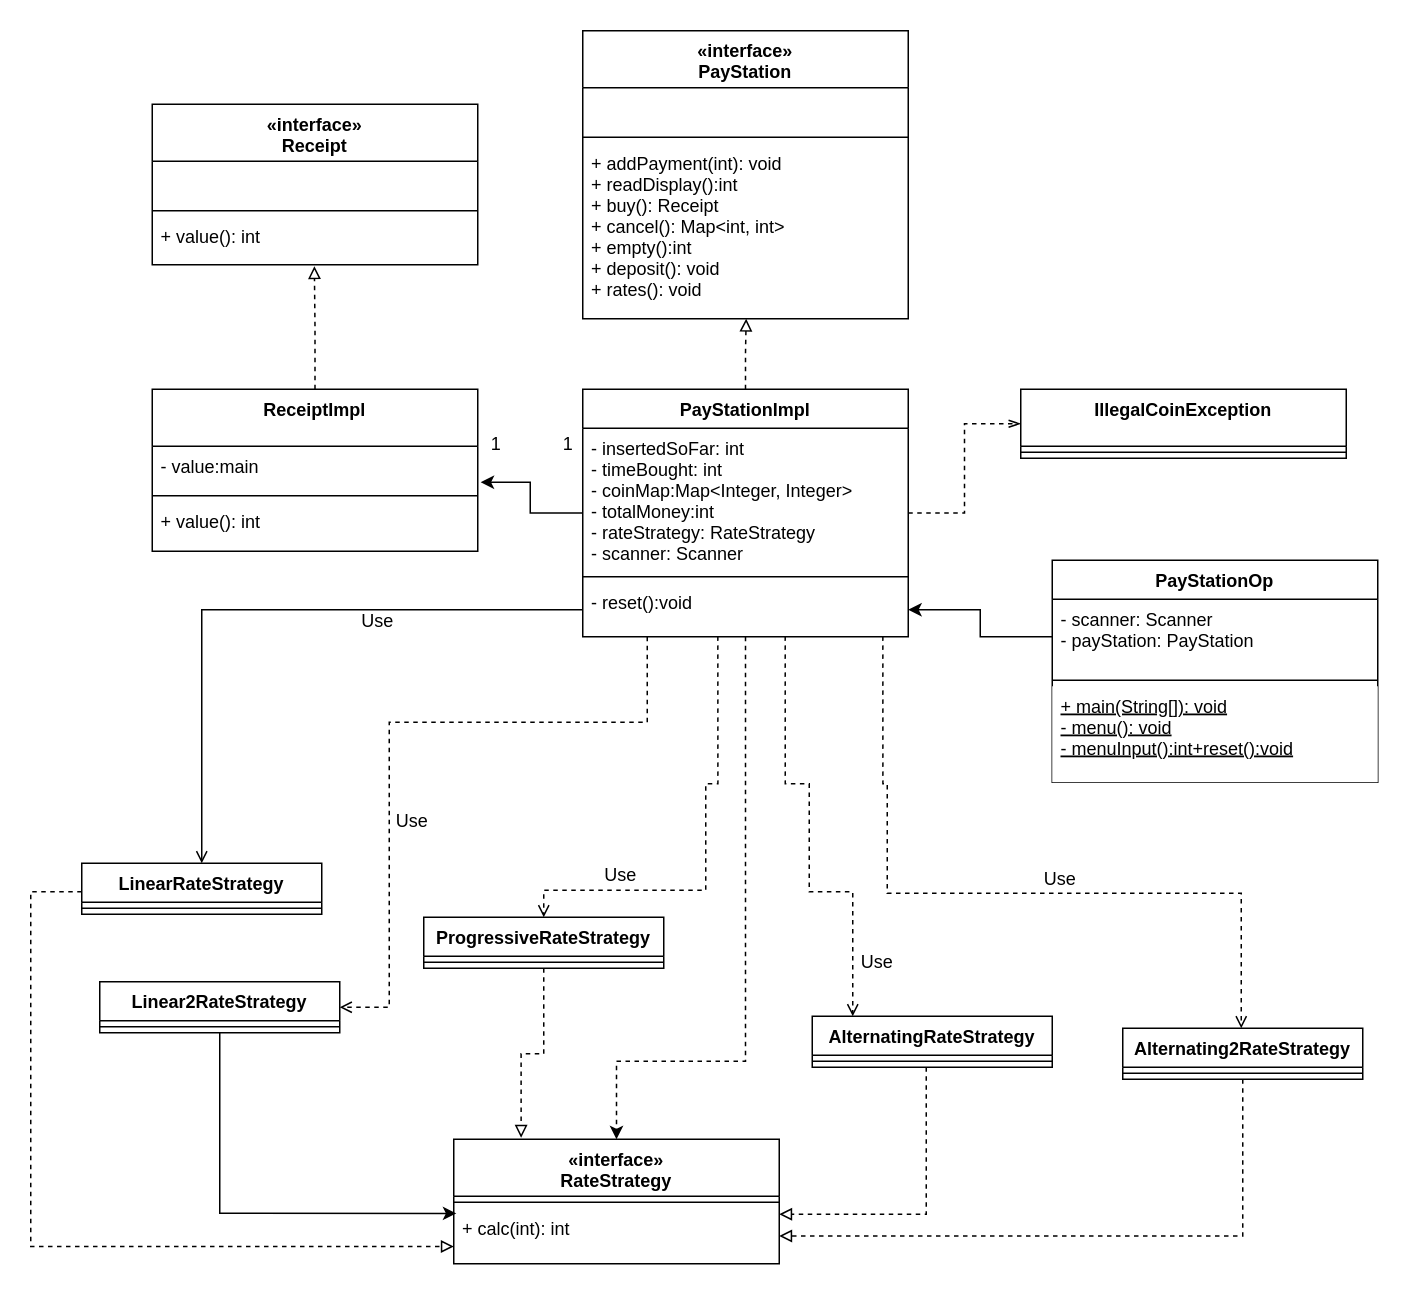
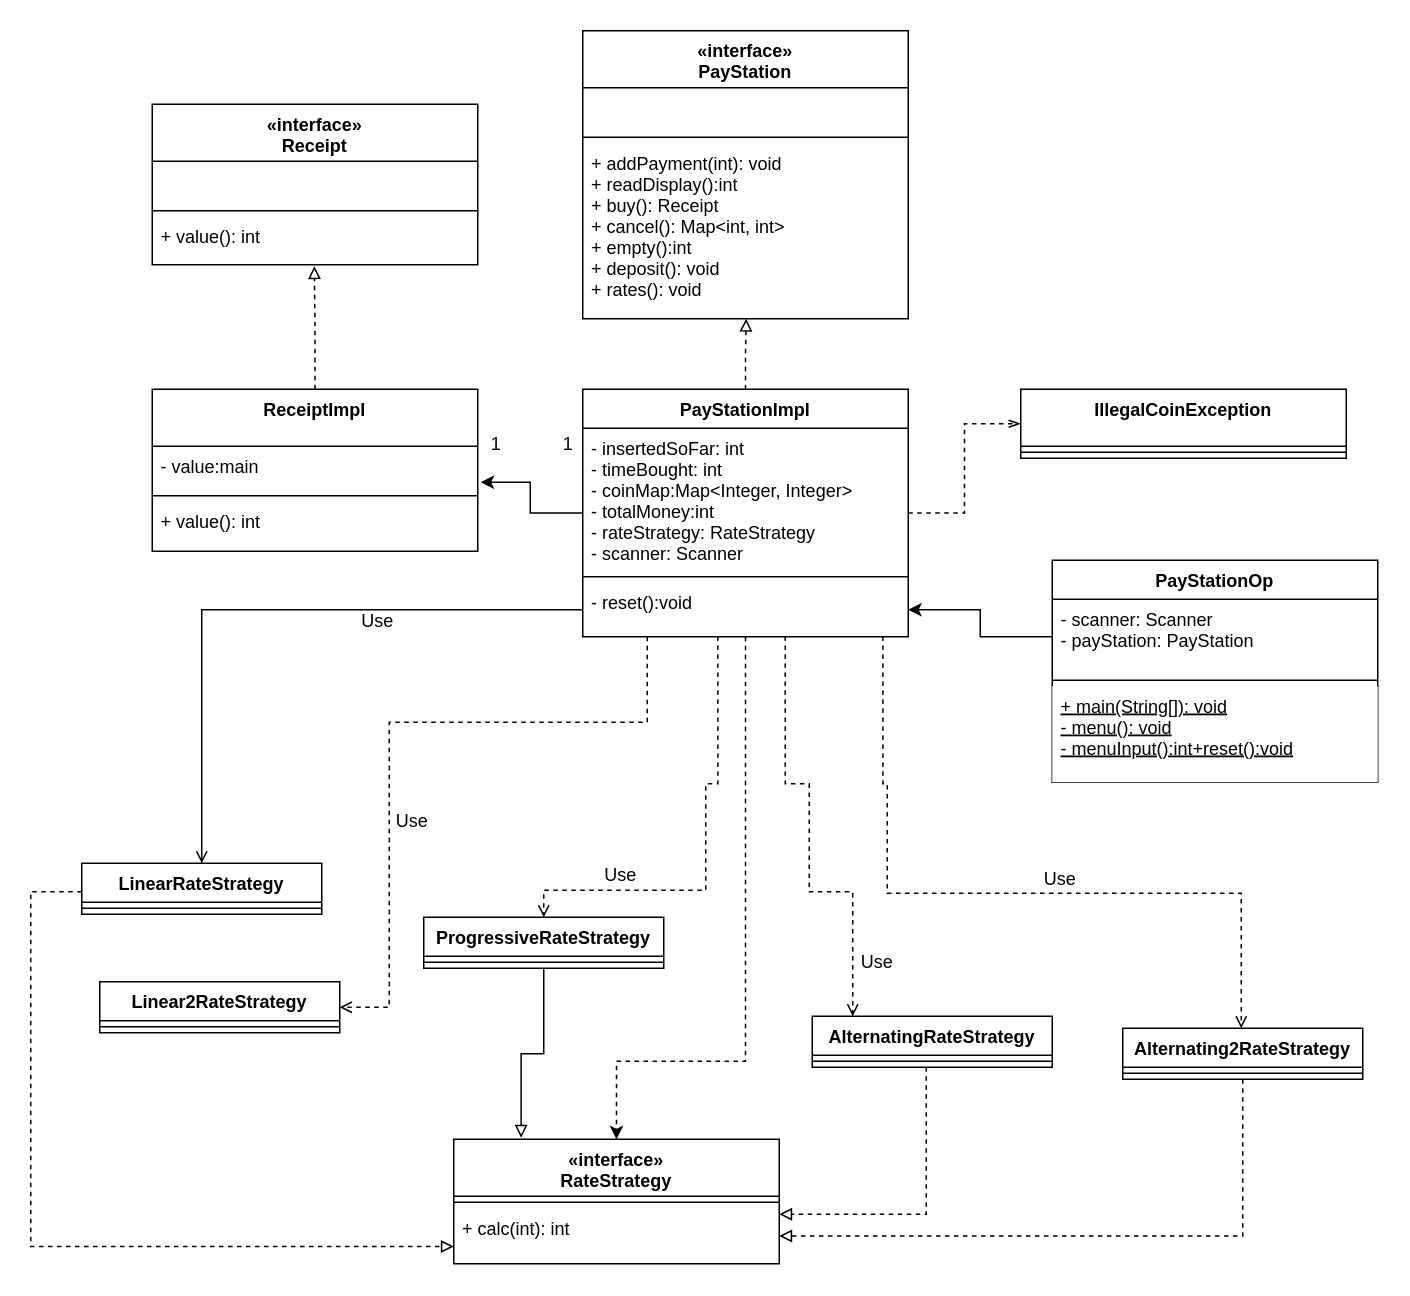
  <mxCell id="0" />
  <mxCell id="1" parent="0" />
  <mxCell id="2" value="«interface»&#10;PayStation" style="swimlane;fontStyle=1;align=center;verticalAlign=top;childLayout=stackLayout;horizontal=1;startSize=38;horizontalStack=0;resizeParent=1;resizeParentMax=0;resizeLast=0;collapsible=1;marginBottom=0;hachureGap=4;" parent="1" vertex="1"><mxGeometry x="388" y="20" width="217" height="192" as="geometry" /></mxCell>
  <mxCell id="3" value=" &#10;" style="text;strokeColor=none;fillColor=none;align=left;verticalAlign=top;spacingLeft=4;spacingRight=4;overflow=hidden;rotatable=0;points=[[0,0.5],[1,0.5]];portConstraint=eastwest;hachureGap=4;" parent="2" vertex="1"><mxGeometry y="38" width="217" height="29" as="geometry" /></mxCell>
  <mxCell id="4" value="" style="line;strokeWidth=1;fillColor=none;align=left;verticalAlign=middle;spacingTop=-1;spacingLeft=3;spacingRight=3;rotatable=0;labelPosition=right;points=[];portConstraint=eastwest;hachureGap=4;" parent="2" vertex="1"><mxGeometry y="67" width="217" height="8" as="geometry" /></mxCell>
  <mxCell id="5" value="+ addPayment(int): void&#10;+ readDisplay():int&#10;+ buy(): Receipt&#10;+ cancel(): Map&lt;int, int&gt;&#10;+ empty():int&#10;+ deposit(): void&#10;+ rates(): void&#10;" style="text;strokeColor=none;fillColor=none;align=left;verticalAlign=top;spacingLeft=4;spacingRight=4;overflow=hidden;rotatable=0;points=[[0,0.5],[1,0.5]];portConstraint=eastwest;hachureGap=4;" parent="2" vertex="1"><mxGeometry y="75" width="217" height="117" as="geometry" /></mxCell>
  <mxCell id="6" style="edgeStyle=orthogonalEdgeStyle;rounded=0;orthogonalLoop=1;jettySize=auto;html=1;entryX=0.5;entryY=0;entryDx=0;entryDy=0;dashed=1;" edge="1" parent="1" source="8" target="28"><mxGeometry relative="1" as="geometry"><Array as="points"><mxPoint x="497" y="707" /><mxPoint x="411" y="707" /></Array></mxGeometry></mxCell>
  <mxCell id="7" style="edgeStyle=orthogonalEdgeStyle;rounded=0;orthogonalLoop=1;jettySize=auto;html=1;entryX=0;entryY=0.5;entryDx=0;entryDy=0;dashed=1;endArrow=openThin;endFill=0;" edge="1" parent="1" source="8" target="20"><mxGeometry relative="1" as="geometry" /></mxCell>
  <mxCell id="8" value="PayStationImpl" style="swimlane;fontStyle=1;align=center;verticalAlign=top;childLayout=stackLayout;horizontal=1;startSize=26;horizontalStack=0;resizeParent=1;resizeParentMax=0;resizeLast=0;collapsible=1;marginBottom=0;hachureGap=4;" parent="1" vertex="1"><mxGeometry x="388" y="259" width="217" height="165" as="geometry" /></mxCell>
  <mxCell id="9" value="- insertedSoFar: int&#10;- timeBought: int&#10;- coinMap:Map&lt;Integer, Integer&gt;&#10;- totalMoney:int&#10;- rateStrategy: RateStrategy&#10;- scanner: Scanner" style="text;strokeColor=none;fillColor=none;align=left;verticalAlign=top;spacingLeft=4;spacingRight=4;overflow=hidden;rotatable=0;points=[[0,0.5],[1,0.5]];portConstraint=eastwest;hachureGap=4;" parent="8" vertex="1"><mxGeometry y="26" width="217" height="95" as="geometry" /></mxCell>
  <mxCell id="10" value="" style="line;strokeWidth=1;fillColor=none;align=left;verticalAlign=middle;spacingTop=-1;spacingLeft=3;spacingRight=3;rotatable=0;labelPosition=right;points=[];portConstraint=eastwest;hachureGap=4;" parent="8" vertex="1"><mxGeometry y="121" width="217" height="8" as="geometry" /></mxCell>
  <mxCell id="11" value="- reset():void&#10;" style="text;strokeColor=none;fillColor=none;align=left;verticalAlign=top;spacingLeft=4;spacingRight=4;overflow=hidden;rotatable=0;points=[[0,0.5],[1,0.5]];portConstraint=eastwest;hachureGap=4;" parent="8" vertex="1"><mxGeometry y="129" width="217" height="36" as="geometry" /></mxCell>
  <mxCell id="12" value="«interface»&#10;Receipt" style="swimlane;fontStyle=1;align=center;verticalAlign=top;childLayout=stackLayout;horizontal=1;startSize=38;horizontalStack=0;resizeParent=1;resizeParentMax=0;resizeLast=0;collapsible=1;marginBottom=0;hachureGap=4;" parent="1" vertex="1"><mxGeometry x="101" y="69" width="217" height="107" as="geometry" /></mxCell>
  <mxCell id="13" value=" &#10;" style="text;strokeColor=none;fillColor=none;align=left;verticalAlign=top;spacingLeft=4;spacingRight=4;overflow=hidden;rotatable=0;points=[[0,0.5],[1,0.5]];portConstraint=eastwest;hachureGap=4;" parent="12" vertex="1"><mxGeometry y="38" width="217" height="29" as="geometry" /></mxCell>
  <mxCell id="14" value="" style="line;strokeWidth=1;fillColor=none;align=left;verticalAlign=middle;spacingTop=-1;spacingLeft=3;spacingRight=3;rotatable=0;labelPosition=right;points=[];portConstraint=eastwest;hachureGap=4;" parent="12" vertex="1"><mxGeometry y="67" width="217" height="8" as="geometry" /></mxCell>
  <mxCell id="15" value="+ value(): int" style="text;strokeColor=none;fillColor=none;align=left;verticalAlign=top;spacingLeft=4;spacingRight=4;overflow=hidden;rotatable=0;points=[[0,0.5],[1,0.5]];portConstraint=eastwest;hachureGap=4;" parent="12" vertex="1"><mxGeometry y="75" width="217" height="32" as="geometry" /></mxCell>
  <mxCell id="16" value="ReceiptImpl" style="swimlane;fontStyle=1;align=center;verticalAlign=top;childLayout=stackLayout;horizontal=1;startSize=38;horizontalStack=0;resizeParent=1;resizeParentMax=0;resizeLast=0;collapsible=1;marginBottom=0;hachureGap=4;" parent="1" vertex="1"><mxGeometry x="101" y="259" width="217" height="108" as="geometry" /></mxCell>
  <mxCell id="17" value="- value:main" style="text;strokeColor=none;fillColor=none;align=left;verticalAlign=top;spacingLeft=4;spacingRight=4;overflow=hidden;rotatable=0;points=[[0,0.5],[1,0.5]];portConstraint=eastwest;hachureGap=4;" parent="16" vertex="1"><mxGeometry y="38" width="217" height="29" as="geometry" /></mxCell>
  <mxCell id="18" value="" style="line;strokeWidth=1;fillColor=none;align=left;verticalAlign=middle;spacingTop=-1;spacingLeft=3;spacingRight=3;rotatable=0;labelPosition=right;points=[];portConstraint=eastwest;hachureGap=4;" parent="16" vertex="1"><mxGeometry y="67" width="217" height="8" as="geometry" /></mxCell>
  <mxCell id="19" value="+ value(): int" style="text;strokeColor=none;fillColor=none;align=left;verticalAlign=top;spacingLeft=4;spacingRight=4;overflow=hidden;rotatable=0;points=[[0,0.5],[1,0.5]];portConstraint=eastwest;hachureGap=4;" parent="16" vertex="1"><mxGeometry y="75" width="217" height="33" as="geometry" /></mxCell>
  <mxCell id="20" value="IllegalCoinException" style="swimlane;fontStyle=1;align=center;verticalAlign=top;childLayout=stackLayout;horizontal=1;startSize=38;horizontalStack=0;resizeParent=1;resizeParentMax=0;resizeLast=0;collapsible=1;marginBottom=0;hachureGap=4;" parent="1" vertex="1"><mxGeometry x="680" y="259" width="217" height="46" as="geometry" /></mxCell>
  <mxCell id="21" value="" style="line;strokeWidth=1;fillColor=none;align=left;verticalAlign=middle;spacingTop=-1;spacingLeft=3;spacingRight=3;rotatable=0;labelPosition=right;points=[];portConstraint=eastwest;hachureGap=4;" parent="20" vertex="1"><mxGeometry y="38" width="217" height="8" as="geometry" /></mxCell>
  <mxCell id="22" value="1" style="text;html=1;align=center;verticalAlign=middle;resizable=0;points=[];autosize=1;strokeColor=none;fillColor=none;hachureGap=4;" parent="1" vertex="1"><mxGeometry x="321" y="287" width="17" height="18" as="geometry" /></mxCell>
  <mxCell id="23" value="1" style="text;html=1;align=center;verticalAlign=middle;resizable=0;points=[];autosize=1;strokeColor=none;fillColor=none;hachureGap=4;" parent="1" vertex="1"><mxGeometry x="369" y="287" width="17" height="18" as="geometry" /></mxCell>
  <mxCell id="24" value="PayStationOp" style="swimlane;fontStyle=1;align=center;verticalAlign=top;childLayout=stackLayout;horizontal=1;startSize=26;horizontalStack=0;resizeParent=1;resizeParentMax=0;resizeLast=0;collapsible=1;marginBottom=0;hachureGap=4;" parent="1" vertex="1"><mxGeometry x="701" y="373" width="217" height="148" as="geometry" /></mxCell>
  <mxCell id="25" value="- scanner: Scanner&#10;- payStation: PayStation" style="text;strokeColor=none;fillColor=none;align=left;verticalAlign=top;spacingLeft=4;spacingRight=4;overflow=hidden;rotatable=0;points=[[0,0.5],[1,0.5]];portConstraint=eastwest;hachureGap=4;" parent="24" vertex="1"><mxGeometry y="26" width="217" height="50" as="geometry" /></mxCell>
  <mxCell id="26" value="" style="line;strokeWidth=1;fillColor=none;align=left;verticalAlign=middle;spacingTop=-1;spacingLeft=3;spacingRight=3;rotatable=0;labelPosition=right;points=[];portConstraint=eastwest;hachureGap=4;" parent="24" vertex="1"><mxGeometry y="76" width="217" height="8" as="geometry" /></mxCell>
  <mxCell id="27" value="+ main(String[]): void&#10;- menu(): void&#10;- menuInput():int+reset():void" style="text;strokeColor=none;fillColor=default;align=left;verticalAlign=top;spacingLeft=4;spacingRight=4;overflow=hidden;rotatable=0;points=[[0,0.5],[1,0.5]];portConstraint=eastwest;hachureGap=4;fontStyle=4" parent="24" vertex="1"><mxGeometry y="84" width="217" height="64" as="geometry" /></mxCell>
  <mxCell id="28" value="«interface»&#10;RateStrategy" style="swimlane;fontStyle=1;align=center;verticalAlign=top;childLayout=stackLayout;horizontal=1;startSize=38;horizontalStack=0;resizeParent=1;resizeParentMax=0;resizeLast=0;collapsible=1;marginBottom=0;hachureGap=4;" parent="1" vertex="1"><mxGeometry x="302" y="759" width="217" height="83" as="geometry" /></mxCell>
  <mxCell id="29" value="" style="line;strokeWidth=1;fillColor=none;align=left;verticalAlign=middle;spacingTop=-1;spacingLeft=3;spacingRight=3;rotatable=0;labelPosition=right;points=[];portConstraint=eastwest;hachureGap=4;" parent="28" vertex="1"><mxGeometry y="38" width="217" height="8" as="geometry" /></mxCell>
  <mxCell id="30" value="+ calc(int): int" style="text;strokeColor=none;fillColor=none;align=left;verticalAlign=top;spacingLeft=4;spacingRight=4;overflow=hidden;rotatable=0;points=[[0,0.5],[1,0.5]];portConstraint=eastwest;hachureGap=4;" parent="28" vertex="1"><mxGeometry y="46" width="217" height="37" as="geometry" /></mxCell>
  <mxCell id="31" value="ProgressiveRateStrategy" style="swimlane;fontStyle=1;align=center;verticalAlign=top;childLayout=stackLayout;horizontal=1;startSize=26;horizontalStack=0;resizeParent=1;resizeParentMax=0;resizeLast=0;collapsible=1;marginBottom=0;whiteSpace=wrap;html=1;" vertex="1" parent="1"><mxGeometry x="282" y="611" width="160" height="34" as="geometry"><mxRectangle x="320" y="680" width="168" height="26" as="alternateBounds" /></mxGeometry></mxCell>
  <mxCell id="32" value="" style="line;strokeWidth=1;fillColor=none;align=left;verticalAlign=middle;spacingTop=-1;spacingLeft=3;spacingRight=3;rotatable=0;labelPosition=right;points=[];portConstraint=eastwest;strokeColor=inherit;" vertex="1" parent="31"><mxGeometry y="26" width="160" height="8" as="geometry" /></mxCell>
  <mxCell id="33" style="edgeStyle=orthogonalEdgeStyle;rounded=0;orthogonalLoop=1;jettySize=auto;html=1;entryX=0;entryY=0.5;entryDx=0;entryDy=0;dashed=1;endArrow=block;endFill=0;" edge="1" parent="1"><mxGeometry relative="1" as="geometry"><mxPoint x="54" y="594" as="sourcePoint" /><mxPoint x="302" y="830.5" as="targetPoint" /><Array as="points"><mxPoint x="20" y="594" /><mxPoint x="20" y="831" /></Array></mxGeometry></mxCell>
  <mxCell id="34" value="LinearRateStrategy" style="swimlane;fontStyle=1;align=center;verticalAlign=top;childLayout=stackLayout;horizontal=1;startSize=26;horizontalStack=0;resizeParent=1;resizeParentMax=0;resizeLast=0;collapsible=1;marginBottom=0;whiteSpace=wrap;html=1;" vertex="1" parent="1"><mxGeometry x="54" y="575" width="160" height="34" as="geometry" /></mxCell>
  <mxCell id="35" value="" style="line;strokeWidth=1;fillColor=none;align=left;verticalAlign=middle;spacingTop=-1;spacingLeft=3;spacingRight=3;rotatable=0;labelPosition=right;points=[];portConstraint=eastwest;strokeColor=inherit;" vertex="1" parent="34"><mxGeometry y="26" width="160" height="8" as="geometry" /></mxCell>
  <mxCell id="36" value="Linear2RateStrategy" style="swimlane;fontStyle=1;align=center;verticalAlign=top;childLayout=stackLayout;horizontal=1;startSize=26;horizontalStack=0;resizeParent=1;resizeParentMax=0;resizeLast=0;collapsible=1;marginBottom=0;whiteSpace=wrap;html=1;" vertex="1" parent="1"><mxGeometry x="66" y="654" width="160" height="34" as="geometry" /></mxCell>
  <mxCell id="37" value="" style="line;strokeWidth=1;fillColor=none;align=left;verticalAlign=middle;spacingTop=-1;spacingLeft=3;spacingRight=3;rotatable=0;labelPosition=right;points=[];portConstraint=eastwest;strokeColor=inherit;" vertex="1" parent="36"><mxGeometry y="26" width="160" height="8" as="geometry" /></mxCell>
  <mxCell id="38" value="AlternatingRateStrategy" style="swimlane;fontStyle=1;align=center;verticalAlign=top;childLayout=stackLayout;horizontal=1;startSize=26;horizontalStack=0;resizeParent=1;resizeParentMax=0;resizeLast=0;collapsible=1;marginBottom=0;whiteSpace=wrap;html=1;" vertex="1" parent="1"><mxGeometry x="541" y="677" width="160" height="34" as="geometry" /></mxCell>
  <mxCell id="39" value="" style="line;strokeWidth=1;fillColor=none;align=left;verticalAlign=middle;spacingTop=-1;spacingLeft=3;spacingRight=3;rotatable=0;labelPosition=right;points=[];portConstraint=eastwest;strokeColor=inherit;" vertex="1" parent="38"><mxGeometry y="26" width="160" height="8" as="geometry" /></mxCell>
  <mxCell id="40" style="edgeStyle=orthogonalEdgeStyle;rounded=0;orthogonalLoop=1;jettySize=auto;html=1;entryX=1;entryY=0.5;entryDx=0;entryDy=0;dashed=1;endArrow=block;endFill=0;" edge="1" parent="1" source="41" target="30"><mxGeometry relative="1" as="geometry" /></mxCell>
  <mxCell id="41" value="Alternating2RateStrategy" style="swimlane;fontStyle=1;align=center;verticalAlign=top;childLayout=stackLayout;horizontal=1;startSize=26;horizontalStack=0;resizeParent=1;resizeParentMax=0;resizeLast=0;collapsible=1;marginBottom=0;whiteSpace=wrap;html=1;" vertex="1" parent="1"><mxGeometry x="748" y="685" width="160" height="34" as="geometry" /></mxCell>
  <mxCell id="42" value="" style="line;strokeWidth=1;fillColor=none;align=left;verticalAlign=middle;spacingTop=-1;spacingLeft=3;spacingRight=3;rotatable=0;labelPosition=right;points=[];portConstraint=eastwest;strokeColor=inherit;" vertex="1" parent="41"><mxGeometry y="26" width="160" height="8" as="geometry" /></mxCell>
  <mxCell id="43" style="edgeStyle=orthogonalEdgeStyle;rounded=0;orthogonalLoop=1;jettySize=auto;html=1;entryX=0.498;entryY=1.031;entryDx=0;entryDy=0;entryPerimeter=0;dashed=1;endArrow=block;endFill=0;" edge="1" parent="1" source="16" target="15"><mxGeometry relative="1" as="geometry" /></mxCell>
  <mxCell id="44" style="edgeStyle=orthogonalEdgeStyle;rounded=0;orthogonalLoop=1;jettySize=auto;html=1;entryX=0.502;entryY=1;entryDx=0;entryDy=0;entryPerimeter=0;dashed=1;endArrow=block;endFill=0;" edge="1" parent="1" source="8" target="5"><mxGeometry relative="1" as="geometry" /></mxCell>
  <mxCell id="45" style="edgeStyle=orthogonalEdgeStyle;rounded=0;orthogonalLoop=1;jettySize=auto;html=1;entryX=1.009;entryY=0.828;entryDx=0;entryDy=0;entryPerimeter=0;" edge="1" parent="1" source="8" target="17"><mxGeometry relative="1" as="geometry" /></mxCell>
  <mxCell id="46" style="edgeStyle=orthogonalEdgeStyle;rounded=0;orthogonalLoop=1;jettySize=auto;html=1;exitX=0.622;exitY=0.993;exitDx=0;exitDy=0;exitPerimeter=0;dashed=1;endArrow=open;endFill=0;" edge="1" parent="1" source="11" target="38"><mxGeometry relative="1" as="geometry"><Array as="points"><mxPoint x="539" y="522" /><mxPoint x="539" y="594" /><mxPoint x="568" y="594" /></Array></mxGeometry></mxCell>
  <mxCell id="47" style="edgeStyle=orthogonalEdgeStyle;rounded=0;orthogonalLoop=1;jettySize=auto;html=1;exitX=0.922;exitY=0.993;exitDx=0;exitDy=0;exitPerimeter=0;dashed=1;endArrow=open;endFill=0;" edge="1" parent="1" source="11" target="41"><mxGeometry relative="1" as="geometry"><Array as="points"><mxPoint x="591" y="522" /><mxPoint x="591" y="595" /><mxPoint x="827" y="595" /></Array></mxGeometry></mxCell>
  <mxCell id="48" style="edgeStyle=orthogonalEdgeStyle;rounded=0;orthogonalLoop=1;jettySize=auto;html=1;exitX=0.415;exitY=0.993;exitDx=0;exitDy=0;exitPerimeter=0;dashed=1;endArrow=open;endFill=0;" edge="1" parent="1" source="11" target="31"><mxGeometry relative="1" as="geometry"><Array as="points"><mxPoint x="470" y="522" /><mxPoint x="470" y="593" /><mxPoint x="362" y="593" /></Array></mxGeometry></mxCell>
  <mxCell id="49" style="edgeStyle=orthogonalEdgeStyle;rounded=0;orthogonalLoop=1;jettySize=auto;html=1;dashed=0;endArrow=open;endFill=0;" edge="1" parent="1" source="11" target="34"><mxGeometry relative="1" as="geometry" /></mxCell>
  <mxCell id="50" style="edgeStyle=orthogonalEdgeStyle;rounded=0;orthogonalLoop=1;jettySize=auto;html=1;dashed=1;endArrow=open;endFill=0;" edge="1" parent="1" source="11" target="36"><mxGeometry relative="1" as="geometry"><Array as="points"><mxPoint x="431" y="481" /><mxPoint x="259" y="481" /><mxPoint x="259" y="671" /></Array></mxGeometry></mxCell>
  <mxCell id="51" style="edgeStyle=orthogonalEdgeStyle;rounded=0;orthogonalLoop=1;jettySize=auto;html=1;dashed=1;endArrow=block;endFill=0;" edge="1" parent="1"><mxGeometry relative="1" as="geometry"><mxPoint x="617" y="711" as="sourcePoint" /><mxPoint x="519" y="809" as="targetPoint" /><Array as="points"><mxPoint x="617" y="809" /></Array></mxGeometry></mxCell>
- <mxCell id="52" style="edgeStyle=orthogonalEdgeStyle;rounded=0;orthogonalLoop=1;jettySize=auto;html=1;entryX=0.207;entryY=-0.012;entryDx=0;entryDy=0;entryPerimeter=0;dashed=1;endArrow=block;endFill=0;" edge="1" parent="1" source="31" target="28"><mxGeometry relative="1" as="geometry" /></mxCell>
+ <mxCell id="52" style="edgeStyle=orthogonalEdgeStyle;rounded=0;orthogonalLoop=1;jettySize=auto;html=1;entryX=0.207;entryY=-0.012;entryDx=0;entryDy=0;entryPerimeter=0;dashed=0;endArrow=block;endFill=0;" edge="1" parent="1" source="31" target="28"><mxGeometry relative="1" as="geometry" /></mxCell>
  <mxCell id="53" style="edgeStyle=orthogonalEdgeStyle;rounded=0;orthogonalLoop=1;jettySize=auto;html=1;" edge="1" parent="1" source="25" target="11"><mxGeometry relative="1" as="geometry" /></mxCell>
  <mxCell id="54" value="Use" style="text;html=1;align=center;verticalAlign=middle;resizable=0;points=[];autosize=1;strokeColor=none;fillColor=none;" vertex="1" parent="1"><mxGeometry x="231" y="401" width="39" height="26" as="geometry" /></mxCell>
  <mxCell id="55" value="Use" style="text;html=1;align=center;verticalAlign=middle;resizable=0;points=[];autosize=1;strokeColor=none;fillColor=none;" vertex="1" parent="1"><mxGeometry x="254" y="534" width="39" height="26" as="geometry" /></mxCell>
  <mxCell id="56" value="Use" style="text;html=1;align=center;verticalAlign=middle;resizable=0;points=[];autosize=1;strokeColor=none;fillColor=none;" vertex="1" parent="1"><mxGeometry x="393" y="570" width="39" height="26" as="geometry" /></mxCell>
  <mxCell id="57" value="Use" style="text;html=1;align=center;verticalAlign=middle;resizable=0;points=[];autosize=1;strokeColor=none;fillColor=none;" vertex="1" parent="1"><mxGeometry x="564" y="628" width="39" height="26" as="geometry" /></mxCell>
  <mxCell id="58" value="Use" style="text;html=1;align=center;verticalAlign=middle;resizable=0;points=[];autosize=1;strokeColor=none;fillColor=none;" vertex="1" parent="1"><mxGeometry x="686" y="573" width="39" height="26" as="geometry" /></mxCell>
- <mxCell id="59" style="edgeStyle=orthogonalEdgeStyle;rounded=0;orthogonalLoop=1;jettySize=auto;html=1;entryX=0.008;entryY=0.093;entryDx=0;entryDy=0;entryPerimeter=0;" edge="1" parent="1" source="36" target="30"><mxGeometry relative="1" as="geometry" /></mxCell>
